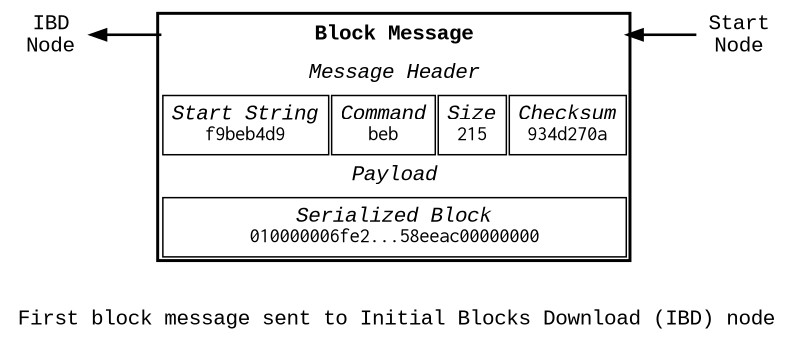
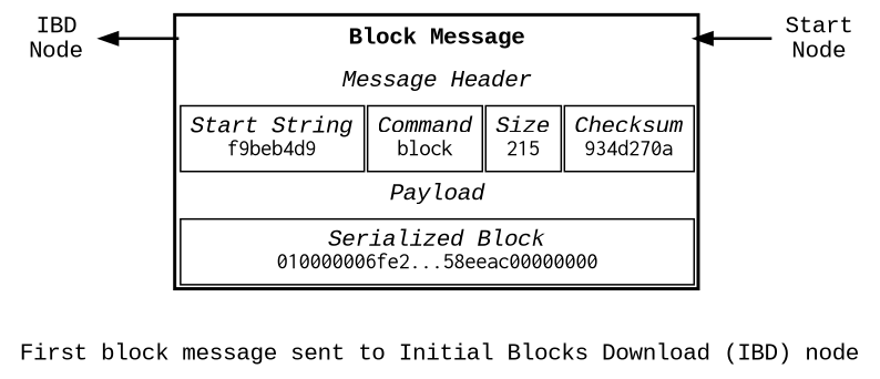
  digraph {
    fontname="Liberation Mono"
    label="First block message sent to Initial Blocks Download (IBD) node"
    nodesep=0.1
    penwidth=1.75
    rankdir=LR
    ranksep=0.5
    splines=false
    node [fontname="Liberation Mono" penwidth=1.75 shape=none]
    edge [dir=back fontname="Liberation Mono" penwidth=1.75]
    n1 [label="IBD\nNode"]
-   n2 [label=<     <table border="2" cellborder="1" cellpadding="5">       <tr>         <td colspan="4" port="f1" border="0" cellpadding="4"><b>Block Message</b></td>       </tr>        <tr>         <td colspan="4" border="0"><i>Message Header</i></td>       </tr>        <tr>         <td border="1"><i>Start String</i><br/><font face="courier">f9beb4d9</font></td>         <td border="1"><i>Command</i><br/><font face="courier">beb</font></td>         <td border="1"><i>Size</i><br/><font face="courier">215</font></td>         <td border="1"><i>Checksum</i><br/><font face="courier">934d270a</font></td>       </tr>        <tr>         <td colspan="4" border="0"><i>Payload</i></td>       </tr>        <tr>         <td colspan="4" border="1"><i>Serialized Block</i><br/><font face="courier">010000006fe2...58eeac00000000</font></td>       </tr>      </table>> shape=plaintext]
+   n2 [label=<     <table border="2" cellborder="1" cellpadding="5">       <tr>         <td colspan="4" port="f1" border="0" cellpadding="4"><b>Block Message</b></td>       </tr>        <tr>         <td colspan="4" border="0"><i>Message Header</i></td>       </tr>        <tr>         <td border="1"><i>Start String</i><br/><font face="courier">f9beb4d9</font></td>         <td border="1"><i>Command</i><br/><font face="courier">block</font></td>         <td border="1"><i>Size</i><br/><font face="courier">215</font></td>         <td border="1"><i>Checksum</i><br/><font face="courier">934d270a</font></td>       </tr>        <tr>         <td colspan="4" border="0"><i>Payload</i></td>       </tr>        <tr>         <td colspan="4" border="1"><i>Serialized Block</i><br/><font face="courier">010000006fe2...58eeac00000000</font></td>       </tr>      </table>> shape=plaintext]
    n3 [label="Start\nNode"]
    n1 -> n2 [headport=f1]
    n2 -> n3 [tailport=f1]
  }
